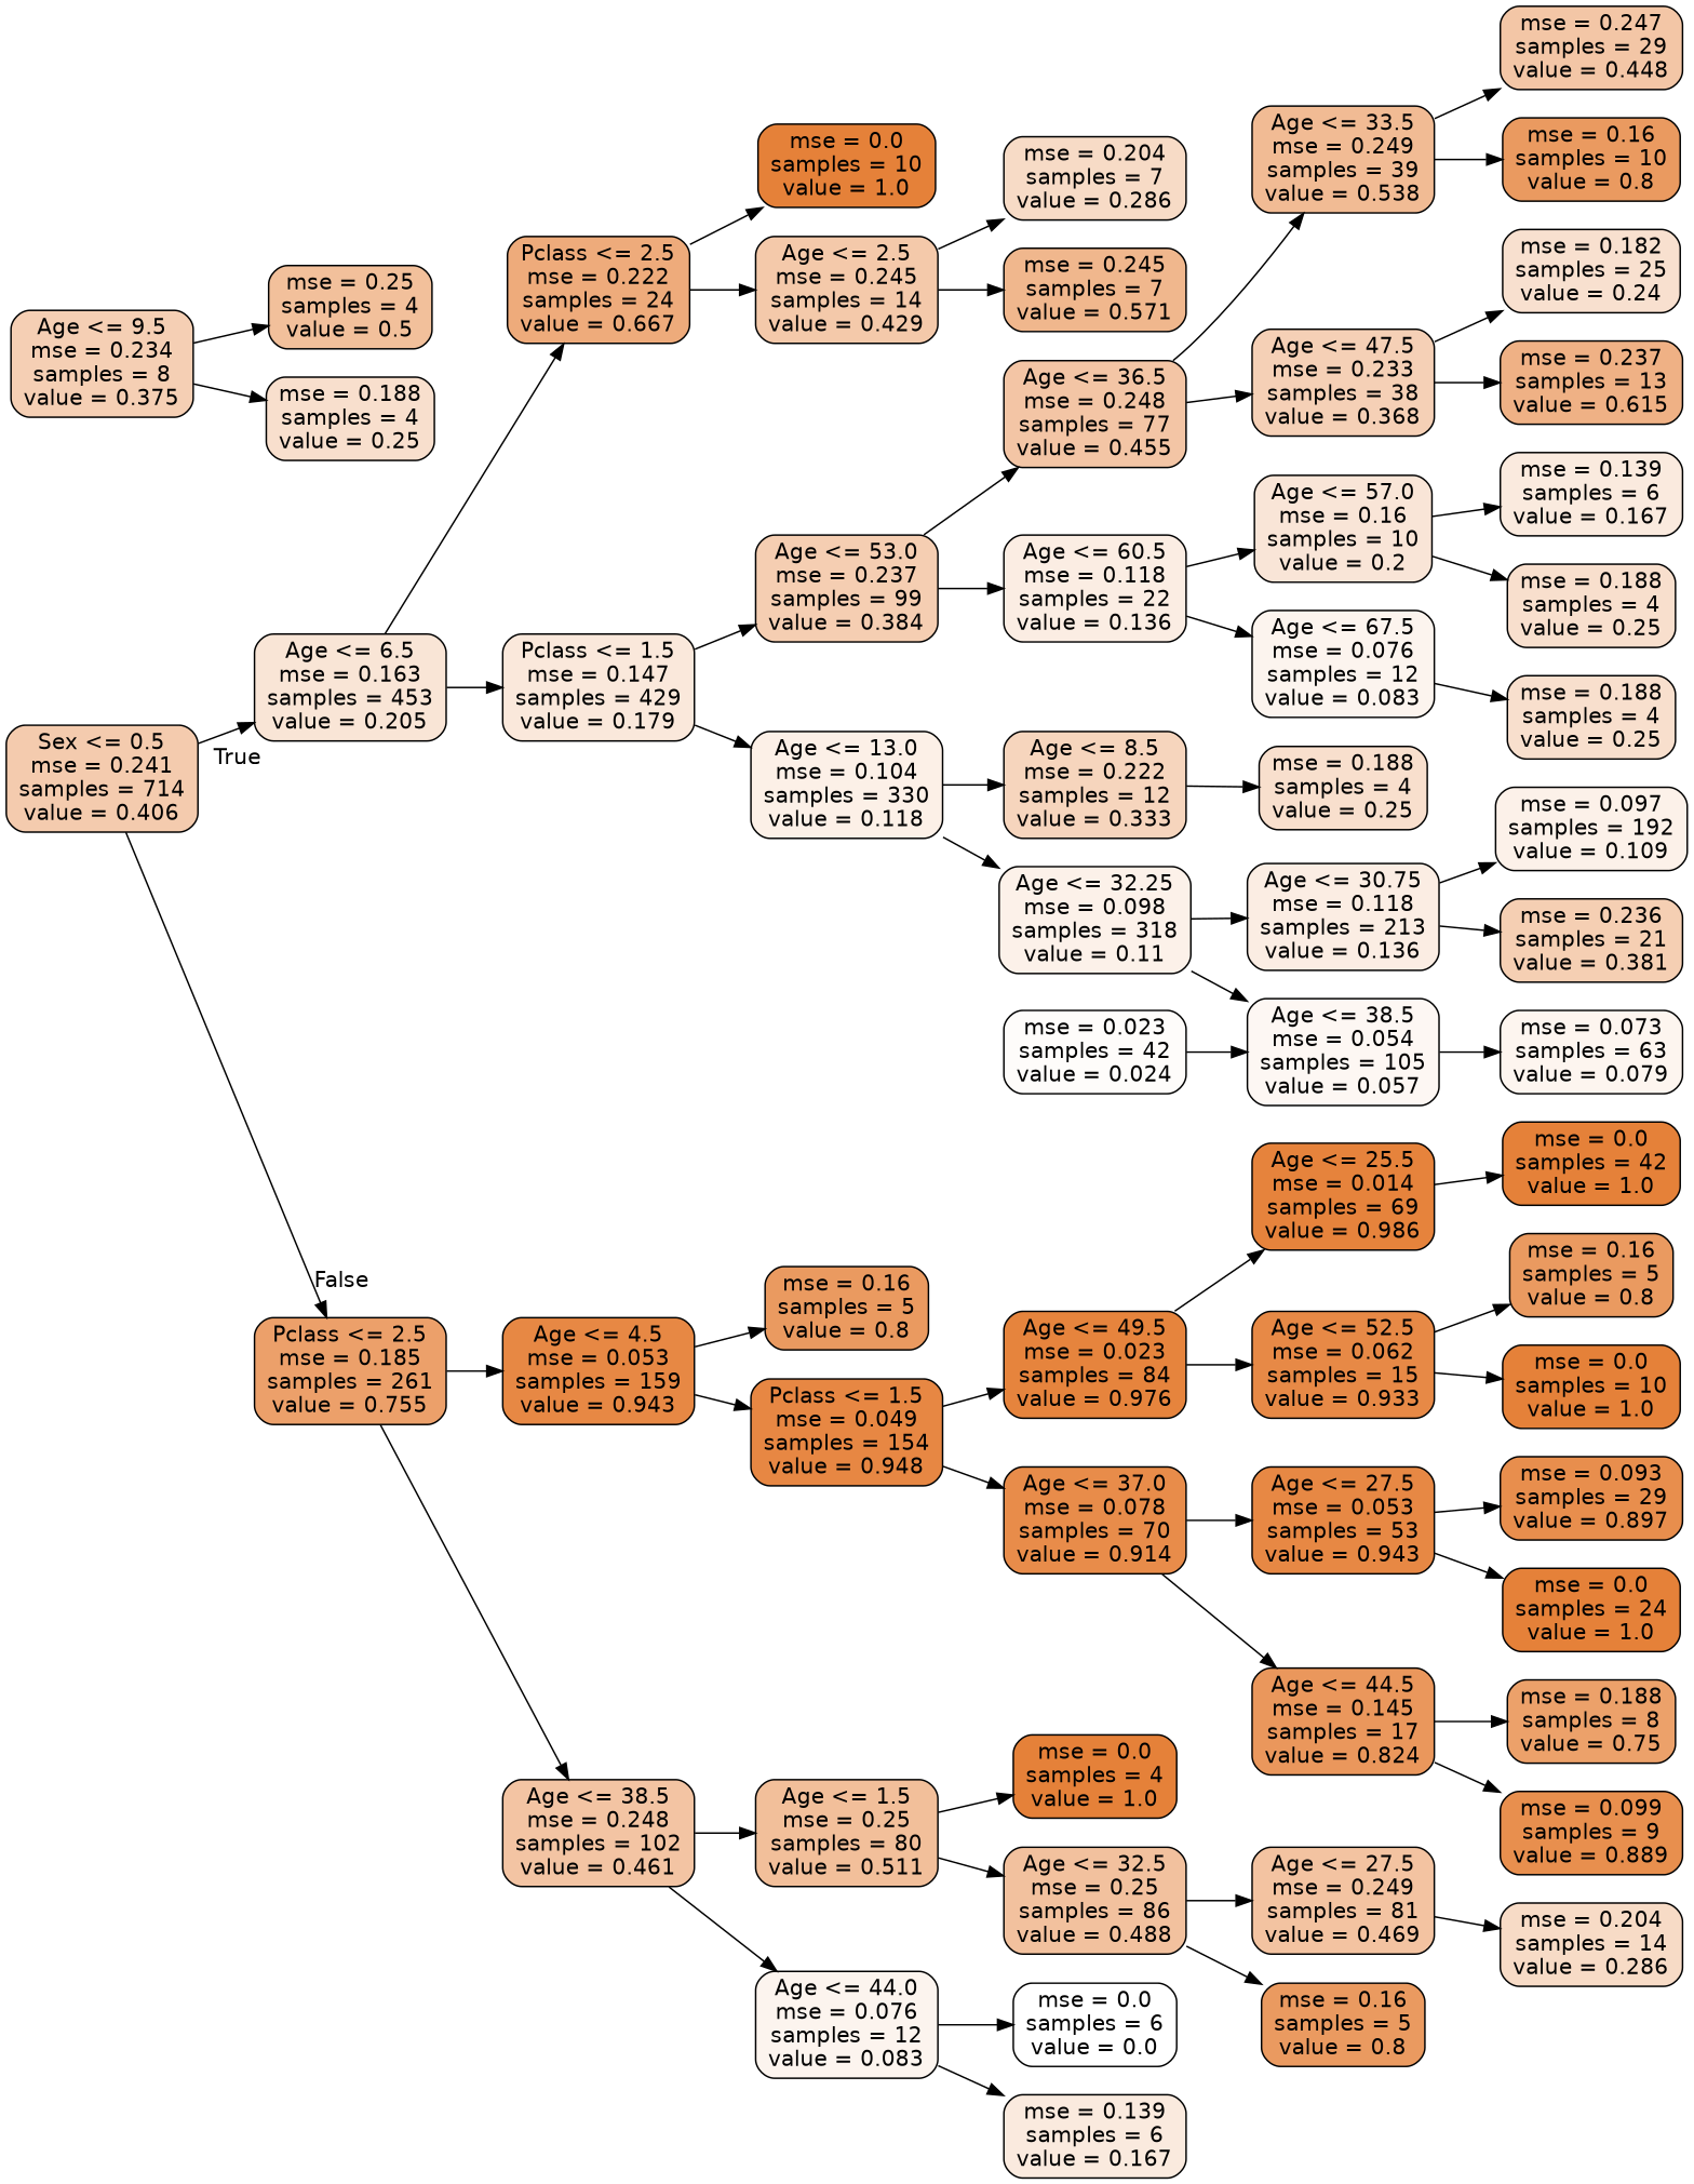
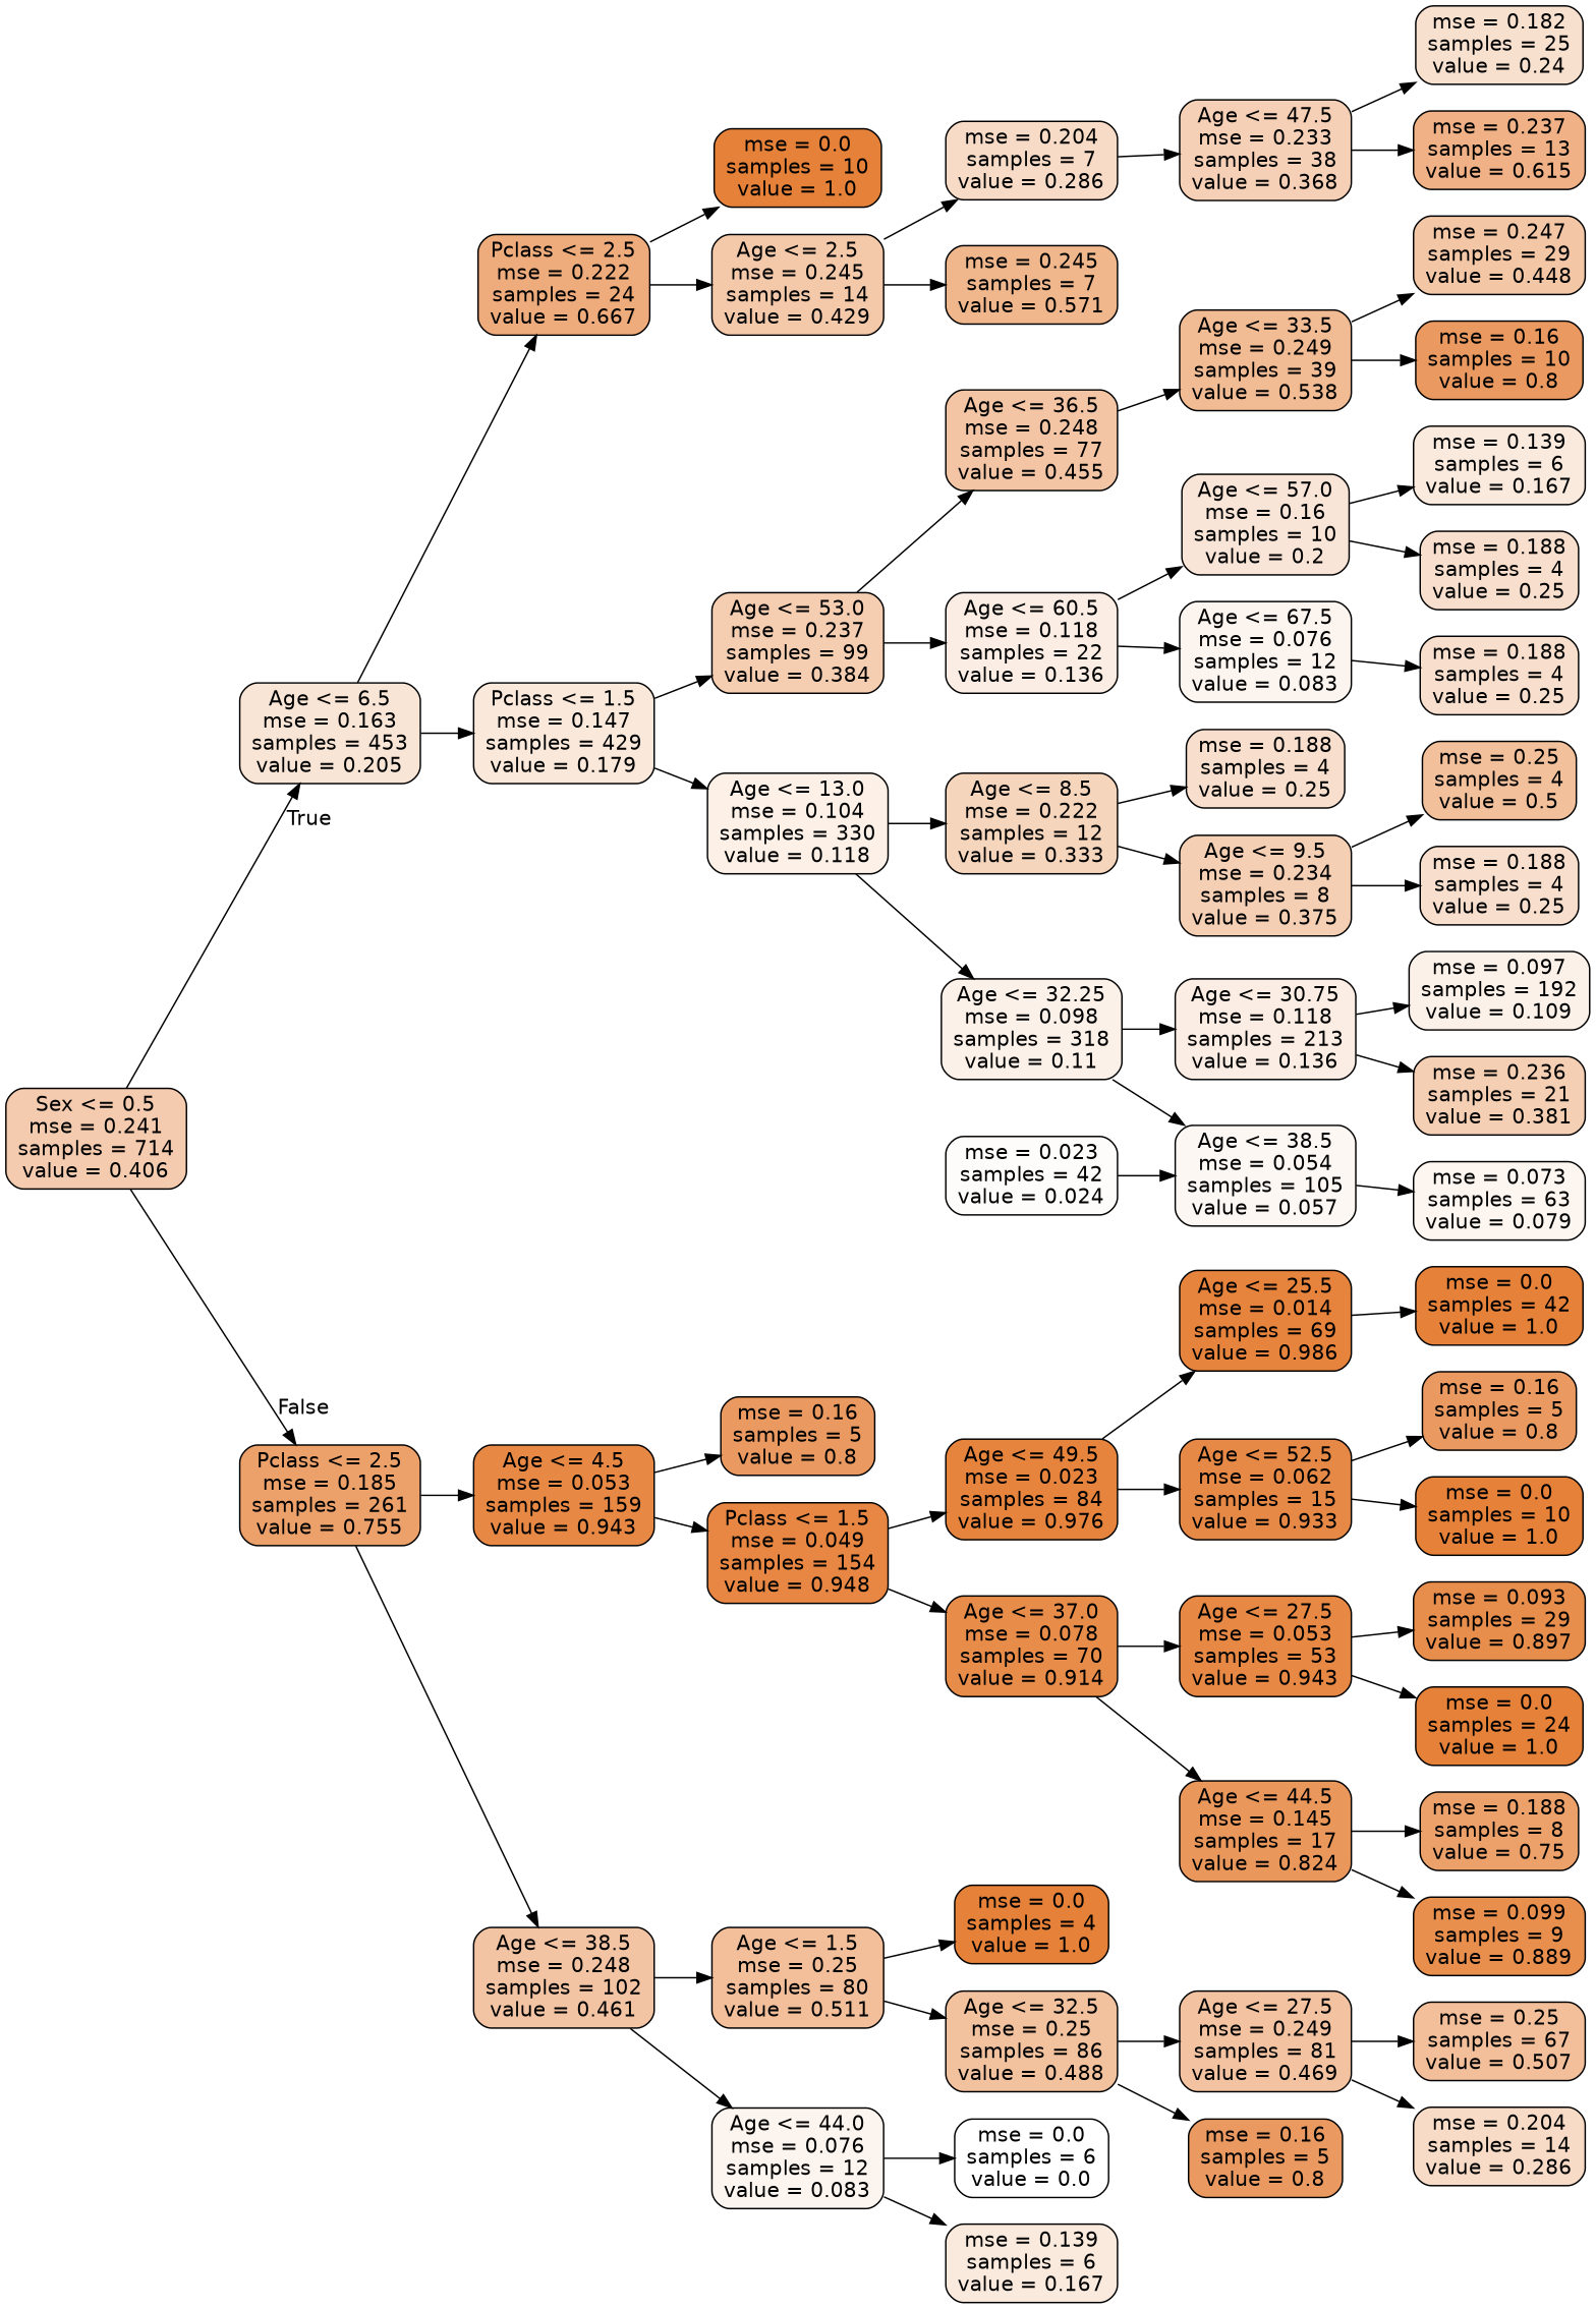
  digraph {
    rankdir=LR
    node [color=black fillcolor="#e58139ff" fontname=helvetica shape=box style="filled, rounded"]
    edge [fontname=helvetica]
    n1 [fillcolor="#e5813968" label="Sex <= 0.5\nmse = 0.241\nsamples = 714\nvalue = 0.406"]
    n2 [fillcolor="#e5813934" label="Age <= 6.5\nmse = 0.163\nsamples = 453\nvalue = 0.205"]
    n3 [fillcolor="#e58139c0" label="Pclass <= 2.5\nmse = 0.185\nsamples = 261\nvalue = 0.755"]
    n4 [fillcolor="#e58139aa" label="Pclass <= 2.5\nmse = 0.222\nsamples = 24\nvalue = 0.667"]
    n5 [fillcolor="#e581392e" label="Pclass <= 1.5\nmse = 0.147\nsamples = 429\nvalue = 0.179"]
    n6 [fillcolor="#e58139f1" label="Age <= 4.5\nmse = 0.053\nsamples = 159\nvalue = 0.943"]
    n7 [fillcolor="#e5813976" label="Age <= 38.5\nmse = 0.248\nsamples = 102\nvalue = 0.461"]
    n8 [label="mse = 0.0\nsamples = 10\nvalue = 1.0"]
    n9 [fillcolor="#e581396d" label="Age <= 2.5\nmse = 0.245\nsamples = 14\nvalue = 0.429"]
    n10 [fillcolor="#e5813962" label="Age <= 53.0\nmse = 0.237\nsamples = 99\nvalue = 0.384"]
    n11 [fillcolor="#e581391e" label="Age <= 13.0\nmse = 0.104\nsamples = 330\nvalue = 0.118"]
    n12 [fillcolor="#e5813949" label="mse = 0.204\nsamples = 7\nvalue = 0.286"]
    n13 [fillcolor="#e5813992" label="mse = 0.245\nsamples = 7\nvalue = 0.571"]
    n14 [fillcolor="#e5813974" label="Age <= 36.5\nmse = 0.248\nsamples = 77\nvalue = 0.455"]
    n15 [fillcolor="#e5813923" label="Age <= 60.5\nmse = 0.118\nsamples = 22\nvalue = 0.136"]
    n16 [fillcolor="#e5813955" label="Age <= 8.5\nmse = 0.222\nsamples = 12\nvalue = 0.333"]
    n17 [fillcolor="#e581391c" label="Age <= 32.25\nmse = 0.098\nsamples = 318\nvalue = 0.11"]
    n18 [fillcolor="#e5813989" label="Age <= 33.5\nmse = 0.249\nsamples = 39\nvalue = 0.538"]
    n19 [fillcolor="#e581395e" label="Age <= 47.5\nmse = 0.233\nsamples = 38\nvalue = 0.368"]
    n20 [fillcolor="#e5813933" label="Age <= 57.0\nmse = 0.16\nsamples = 10\nvalue = 0.2"]
    n21 [fillcolor="#e5813915" label="Age <= 67.5\nmse = 0.076\nsamples = 12\nvalue = 0.083"]
    n22 [fillcolor="#e5813972" label="mse = 0.247\nsamples = 29\nvalue = 0.448"]
    n23 [fillcolor="#e58139cc" label="mse = 0.16\nsamples = 10\nvalue = 0.8"]
    n24 [fillcolor="#e581393d" label="mse = 0.182\nsamples = 25\nvalue = 0.24"]
    n25 [fillcolor="#e581399d" label="mse = 0.237\nsamples = 13\nvalue = 0.615"]
    n26 [fillcolor="#e581392a" label="mse = 0.139\nsamples = 6\nvalue = 0.167"]
    n27 [fillcolor="#e5813940" label="mse = 0.188\nsamples = 4\nvalue = 0.25"]
    n28 [fillcolor="#e5813940" label="mse = 0.188\nsamples = 4\nvalue = 0.25"]
    n29 [fillcolor="#e5813940" label="mse = 0.188\nsamples = 4\nvalue = 0.25"]
    n30 [fillcolor="#e5813960" label="Age <= 9.5\nmse = 0.234\nsamples = 8\nvalue = 0.375"]
    n31 [fillcolor="#e5813923" label="Age <= 30.75\nmse = 0.118\nsamples = 213\nvalue = 0.136"]
    n32 [fillcolor="#e581390f" label="Age <= 38.5\nmse = 0.054\nsamples = 105\nvalue = 0.057"]
    n33 [fillcolor="#e5813980" label="mse = 0.25\nsamples = 4\nvalue = 0.5"]
    n34 [fillcolor="#e5813940" label="mse = 0.188\nsamples = 4\nvalue = 0.25"]
    n35 [fillcolor="#e581391c" label="mse = 0.097\nsamples = 192\nvalue = 0.109"]
    n36 [fillcolor="#e5813961" label="mse = 0.236\nsamples = 21\nvalue = 0.381"]
    n37 [fillcolor="#e5813914" label="mse = 0.073\nsamples = 63\nvalue = 0.079"]
    n38 [fillcolor="#e5813906" label="mse = 0.023\nsamples = 42\nvalue = 0.024"]
    n39 [fillcolor="#e58139cc" label="mse = 0.16\nsamples = 5\nvalue = 0.8"]
    n40 [fillcolor="#e58139f2" label="Pclass <= 1.5\nmse = 0.049\nsamples = 154\nvalue = 0.948"]
    n41 [fillcolor="#e5813982" label="Age <= 1.5\nmse = 0.25\nsamples = 80\nvalue = 0.511"]
    n42 [fillcolor="#e5813915" label="Age <= 44.0\nmse = 0.076\nsamples = 12\nvalue = 0.083"]
    n43 [fillcolor="#e58139f9" label="Age <= 49.5\nmse = 0.023\nsamples = 84\nvalue = 0.976"]
    n44 [fillcolor="#e58139e9" label="Age <= 37.0\nmse = 0.078\nsamples = 70\nvalue = 0.914"]
    n45 [fillcolor="#e58139fb" label="Age <= 25.5\nmse = 0.014\nsamples = 69\nvalue = 0.986"]
    n46 [fillcolor="#e58139ee" label="Age <= 52.5\nmse = 0.062\nsamples = 15\nvalue = 0.933"]
    n47 [fillcolor="#e58139f1" label="Age <= 27.5\nmse = 0.053\nsamples = 53\nvalue = 0.943"]
    n48 [fillcolor="#e58139d2" label="Age <= 44.5\nmse = 0.145\nsamples = 17\nvalue = 0.824"]
    n49 [label="mse = 0.0\nsamples = 42\nvalue = 1.0"]
    n50 [fillcolor="#e58139cc" label="mse = 0.16\nsamples = 5\nvalue = 0.8"]
    n51 [label="mse = 0.0\nsamples = 10\nvalue = 1.0"]
    n52 [fillcolor="#e58139e5" label="mse = 0.093\nsamples = 29\nvalue = 0.897"]
    n53 [label="mse = 0.0\nsamples = 24\nvalue = 1.0"]
    n54 [fillcolor="#e58139bf" label="mse = 0.188\nsamples = 8\nvalue = 0.75"]
    n55 [fillcolor="#e58139e3" label="mse = 0.099\nsamples = 9\nvalue = 0.889"]
    n56 [label="mse = 0.0\nsamples = 4\nvalue = 1.0"]
    n57 [fillcolor="#e581397d" label="Age <= 32.5\nmse = 0.25\nsamples = 86\nvalue = 0.488"]
    n58 [fillcolor="#e5813900" label="mse = 0.0\nsamples = 6\nvalue = 0.0"]
    n59 [fillcolor="#e581392a" label="mse = 0.139\nsamples = 6\nvalue = 0.167"]
    n60 [fillcolor="#e5813978" label="Age <= 27.5\nmse = 0.249\nsamples = 81\nvalue = 0.469"]
    n61 [fillcolor="#e58139cc" label="mse = 0.16\nsamples = 5\nvalue = 0.8"]
+   n62 [fillcolor="#e5813981" label="mse = 0.25\nsamples = 67\nvalue = 0.507"]
    n63 [fillcolor="#e5813949" label="mse = 0.204\nsamples = 14\nvalue = 0.286"]
    n1 -> n2 [headlabel=True labelangle=45 labeldistance=2.5]
    n1 -> n3 [headlabel=False labelangle=-45 labeldistance=2.5]
    n2 -> n4
    n2 -> n5
    n3 -> n6
    n3 -> n7
    n4 -> n8
    n4 -> n9
    n5 -> n10
    n5 -> n11
    n6 -> n39
    n6 -> n40
    n7 -> n41
    n7 -> n42
    n9 -> n12
    n9 -> n13
    n10 -> n14
    n10 -> n15
    n11 -> n16
    n11 -> n17
    n14 -> n18
-   n14 -> n19
+   n12 -> n19
    n15 -> n20
    n15 -> n21
    n16 -> n29
+   n16 -> n30
    n17 -> n31
    n17 -> n32
    n18 -> n22
    n18 -> n23
    n19 -> n24
    n19 -> n25
    n20 -> n26
    n20 -> n27
    n21 -> n28
    n30 -> n33
    n30 -> n34
    n31 -> n35
    n31 -> n36
    n32 -> n37
    n38 -> n32
    n40 -> n43
    n40 -> n44
    n41 -> n56
    n41 -> n57
    n42 -> n58
    n42 -> n59
    n43 -> n45
    n43 -> n46
    n44 -> n47
    n44 -> n48
    n45 -> n49
    n46 -> n50
    n46 -> n51
    n47 -> n52
    n47 -> n53
    n48 -> n54
    n48 -> n55
    n57 -> n60
    n57 -> n61
+   n60 -> n62
    n60 -> n63
  }
